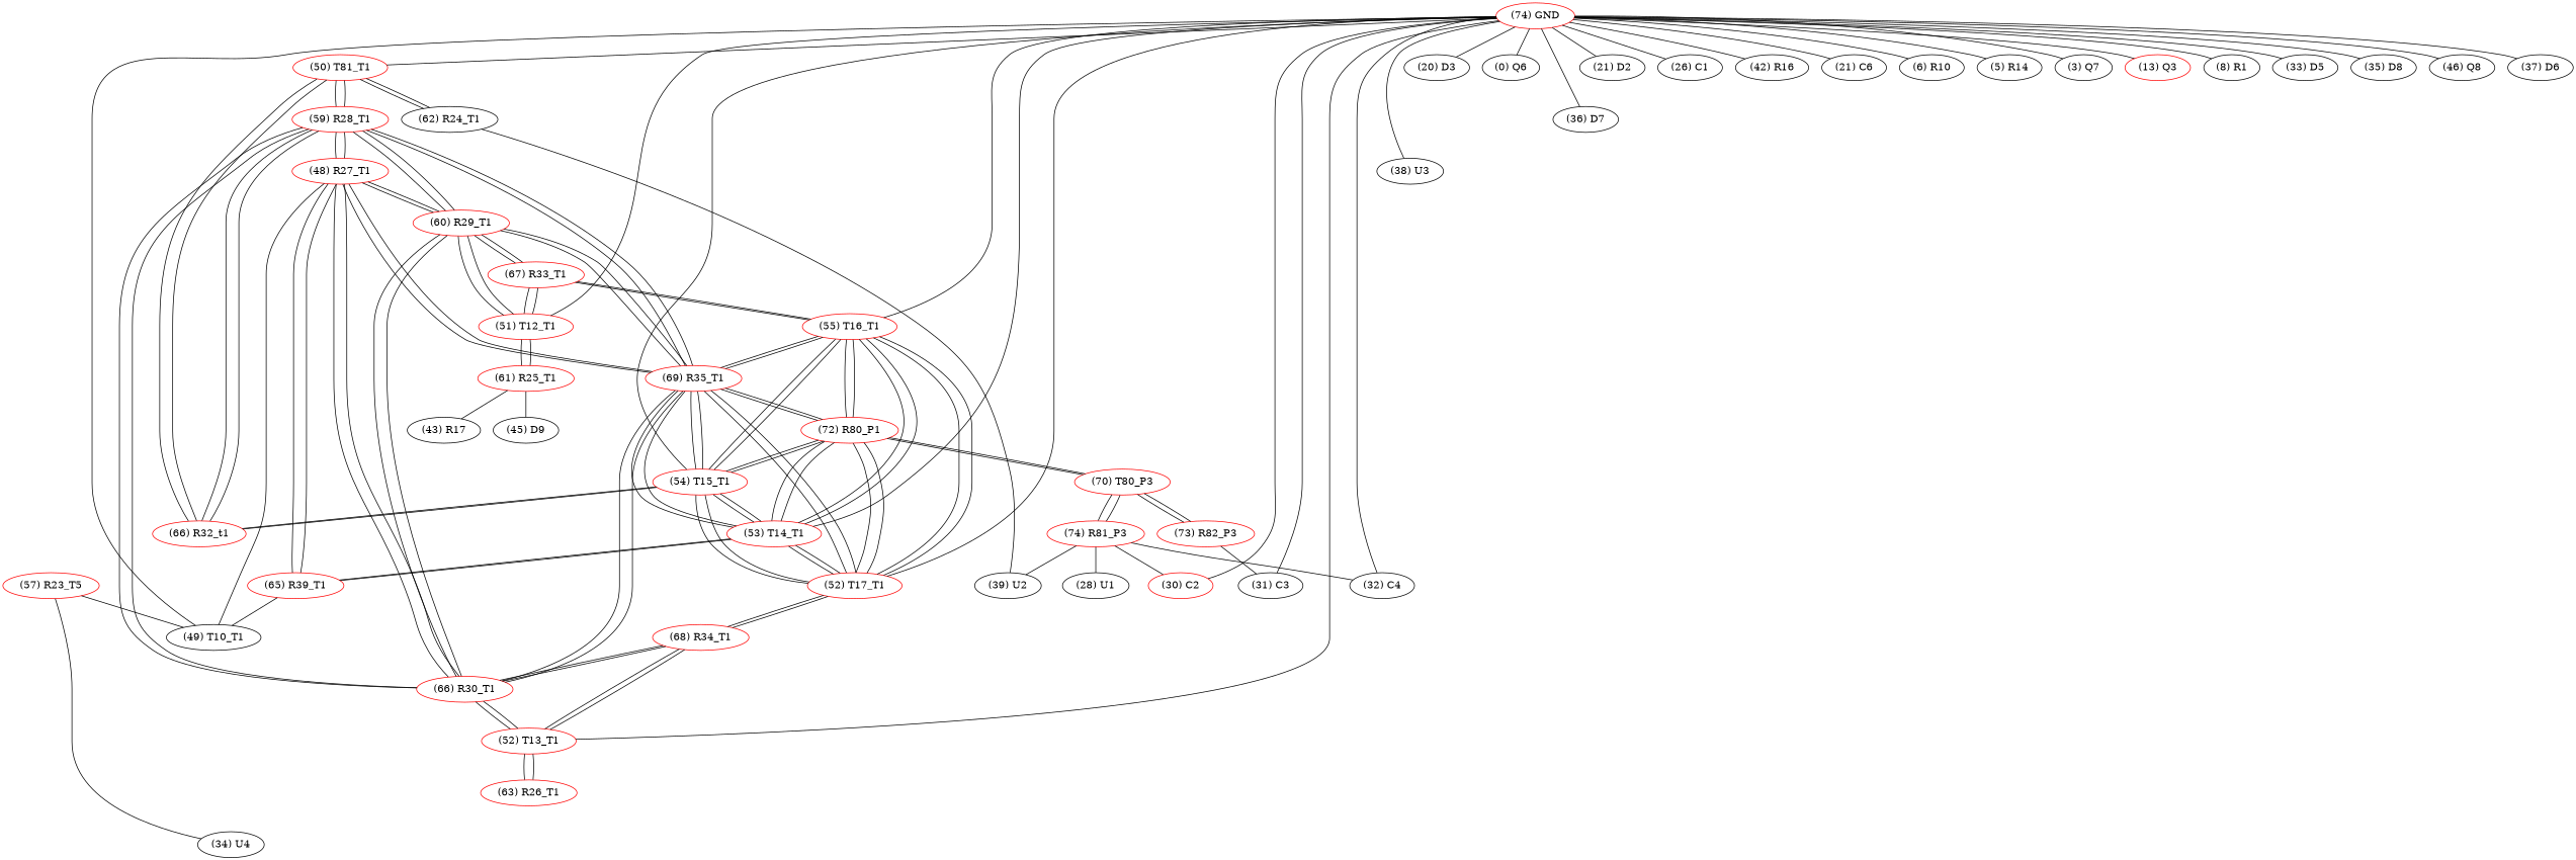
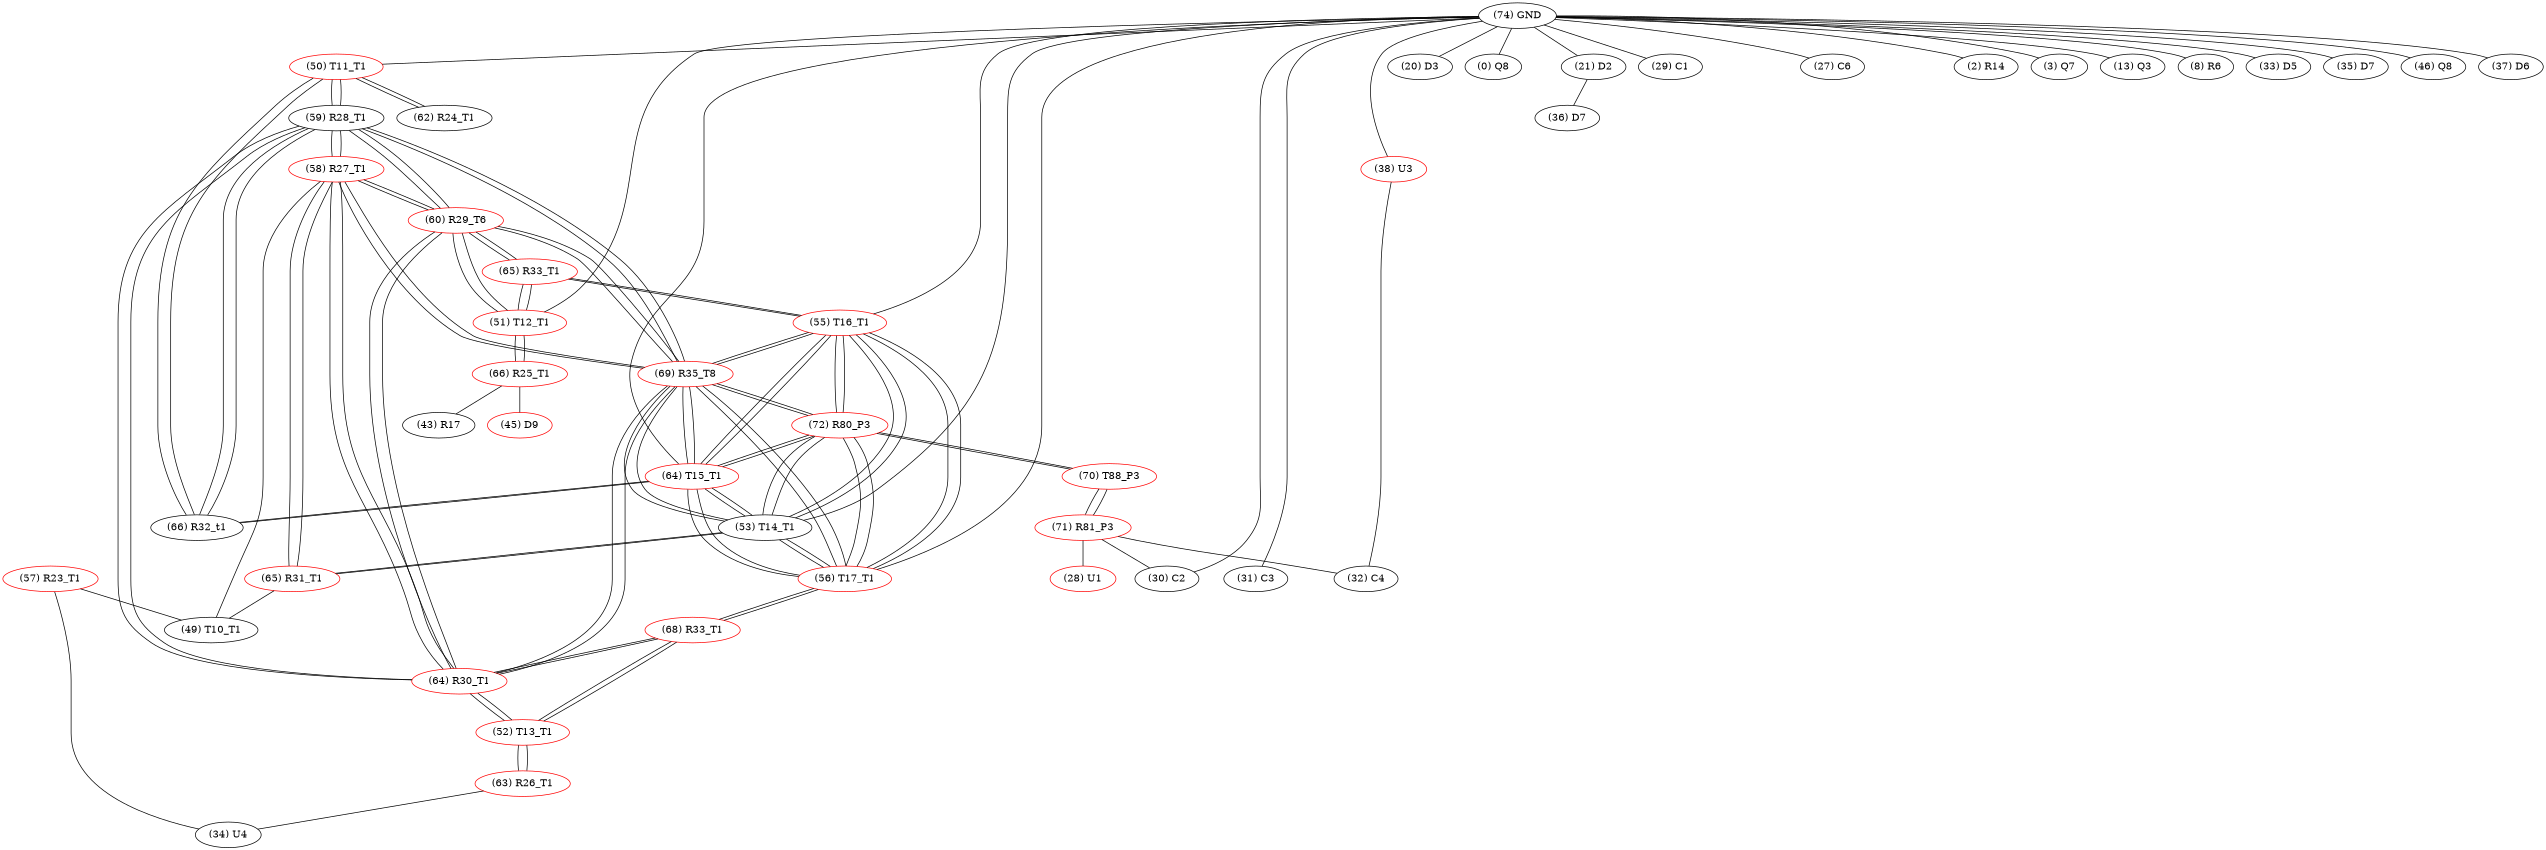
  graph {
-   n1 [color=red label="(50) T81_T1"]
+   n1 [color=red label="(50) T11_T1"]
    n2 [color=black label="(62) R24_T1"]
-   n3 [color=red label="(59) R28_T1"]
-   n4 [color=red label="(66) R32_t1"]
-   n5 [label="(39) U2"]
-   n6 [color=red label="(60) R29_T1"]
-   n7 [color=red label="(66) R30_T1"]
-   n8 [color=red label="(69) R35_T1"]
-   n9 [color=red label="(48) R27_T1"]
-   n10 [color=red label="(54) T15_T1"]
+   n3 [color=black label="(59) R28_T1"]
+   n4 [color=black label="(66) R32_t1"]
+   n6 [color=red label="(60) R29_T6"]
+   n7 [color=red label="(64) R30_T1"]
+   n8 [color=red label="(69) R35_T8"]
+   n9 [color=red label="(58) R27_T1"]
+   n10 [color=red label="(64) T15_T1"]
    n11 [color=red label="(51) T12_T1"]
-   n12 [color=red label="(67) R33_T1"]
+   n12 [color=red label="(65) R33_T1"]
    n13 [color=red label="(52) T13_T1"]
-   n14 [color=red label="(68) R34_T1"]
+   n14 [color=red label="(68) R33_T1"]
    n15 [color=red label="(55) T16_T1"]
-   n16 [color=red label="(52) T17_T1"]
-   n17 [color=red label="(53) T14_T1"]
-   n18 [color=red label="(72) R80_P1"]
-   n19 [color=red label="(65) R39_T1"]
+   n16 [color=red label="(56) T17_T1"]
+   n17 [color=black label="(53) T14_T1"]
+   n18 [color=red label="(72) R80_P3"]
+   n19 [color=red label="(65) R31_T1"]
    n20 [label="(49) T10_T1"]
-   n21 [color=red label="(61) R25_T1"]
-   n22 [label="(45) D9"]
+   n21 [color=red label="(66) R25_T1"]
+   n22 [label="(45) D9" color=red]
    n23 [label="(43) R17"]
    n24 [color=red label="(63) R26_T1"]
    n25 [label="(34) U4"]
-   n26 [color=red label="(70) T80_P3"]
-   n27 [color=red label="(74) R81_P3"]
-   n28 [color=red label="(73) R82_P3"]
-   n29 [color=red label="(57) R23_T5"]
-   n30 [label="(28) U1"]
+   n26 [color=red label="(70) T88_P3"]
+   n27 [color=red label="(71) R81_P3"]
+   n29 [color=red label="(57) R23_T1"]
+   n30 [label="(28) U1" color=red]
    n31 [label="(32) C4"]
-   n32 [label="(30) C2" color=red]
+   n32 [label="(30) C2"]
    n33 [label="(31) C3"]
-   n34 [color=red label="(74) GND"]
+   n34 [color=black label="(74) GND"]
    n35 [label="(20) D3"]
-   n36 [label="(0) Q6"]
+   n36 [label="(0) Q8"]
    n37 [label="(21) D2"]
-   n38 [label="(38) U3"]
-   n39 [label="(26) C1"]
-   n40 [label="(42) R16"]
-   n41 [label="(21) C6"]
-   n42 [label="(6) R10"]
-   n43 [label="(5) R14"]
+   n38 [label="(38) U3" color=red]
+   n39 [label="(29) C1"]
+   n41 [label="(27) C6"]
+   n43 [label="(2) R14"]
    n44 [label="(3) Q7"]
-   n45 [label="(13) Q3" color=red]
-   n46 [label="(8) R1"]
+   n45 [label="(13) Q3"]
+   n46 [label="(8) R6"]
    n47 [label="(33) D5"]
-   n48 [label="(35) D8"]
+   n48 [label="(35) D7"]
    n49 [label="(46) Q8"]
    n50 [label="(36) D7"]
    n51 [label="(37) D6"]
    n1 -- n2
    n1 -- n3
    n1 -- n4
    n2 -- n1
-   n2 -- n5
    n3 -- n1
    n3 -- n4
    n3 -- n6
    n3 -- n7
    n3 -- n8
    n3 -- n9
    n4 -- n1
    n4 -- n3
    n4 -- n10
    n6 -- n3
    n6 -- n7
    n6 -- n8
    n6 -- n9
    n6 -- n11
    n6 -- n12
    n7 -- n3
    n7 -- n6
    n7 -- n8
    n7 -- n9
    n7 -- n13
    n7 -- n14
    n8 -- n3
    n8 -- n6
    n8 -- n7
    n8 -- n9
    n8 -- n10
    n8 -- n15
    n8 -- n16
    n8 -- n17
    n8 -- n18
    n9 -- n3
    n9 -- n6
    n9 -- n7
    n9 -- n8
    n9 -- n19
    n9 -- n20
    n10 -- n4
    n10 -- n8
    n10 -- n15
    n10 -- n16
    n10 -- n17
    n10 -- n18
    n11 -- n6
    n11 -- n12
    n11 -- n21
    n12 -- n6
    n12 -- n11
    n12 -- n15
    n13 -- n7
    n13 -- n14
    n13 -- n24
    n14 -- n7
    n14 -- n13
    n14 -- n16
    n15 -- n8
    n15 -- n10
    n15 -- n12
    n15 -- n16
    n15 -- n17
    n15 -- n18
    n16 -- n8
    n16 -- n10
    n16 -- n14
    n16 -- n15
    n16 -- n17
    n16 -- n18
    n17 -- n8
    n17 -- n10
    n17 -- n15
    n17 -- n16
    n17 -- n18
    n17 -- n19
    n18 -- n8
    n18 -- n10
    n18 -- n15
    n18 -- n16
    n18 -- n17
    n18 -- n26
    n19 -- n9
    n19 -- n17
    n19 -- n20
    n21 -- n11
    n21 -- n22
    n21 -- n23
    n24 -- n13
+   n24 -- n25
    n26 -- n18
    n26 -- n27
-   n26 -- n28
-   n27 -- n5
    n27 -- n26
    n27 -- n30
    n27 -- n31
    n27 -- n32
-   n28 -- n26
-   n28 -- n33
    n29 -- n20
    n29 -- n25
    n34 -- n1
    n34 -- n10
    n34 -- n11
-   n34 -- n13
    n34 -- n15
    n34 -- n16
    n34 -- n17
-   n34 -- n20
-   n34 -- n31
+   n38 -- n31
    n34 -- n32
    n34 -- n33
    n34 -- n35
    n34 -- n36
    n34 -- n37
    n34 -- n38
    n34 -- n39
-   n34 -- n40
    n34 -- n41
-   n34 -- n42
    n34 -- n43
    n34 -- n44
    n34 -- n45
    n34 -- n46
    n34 -- n47
    n34 -- n48
    n34 -- n49
-   n34 -- n50
+   n37 -- n50
    n34 -- n51
  }
